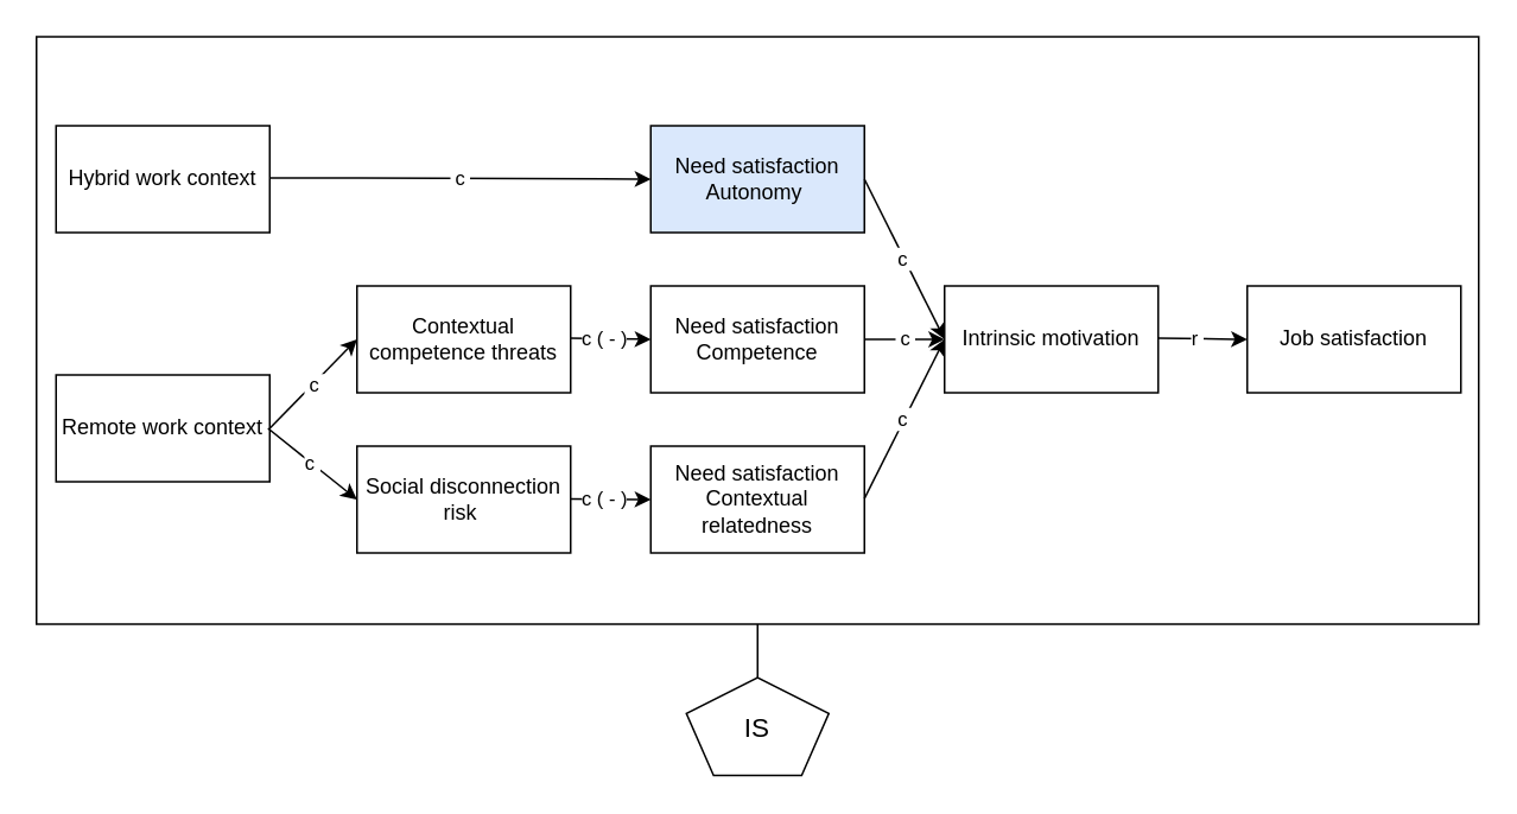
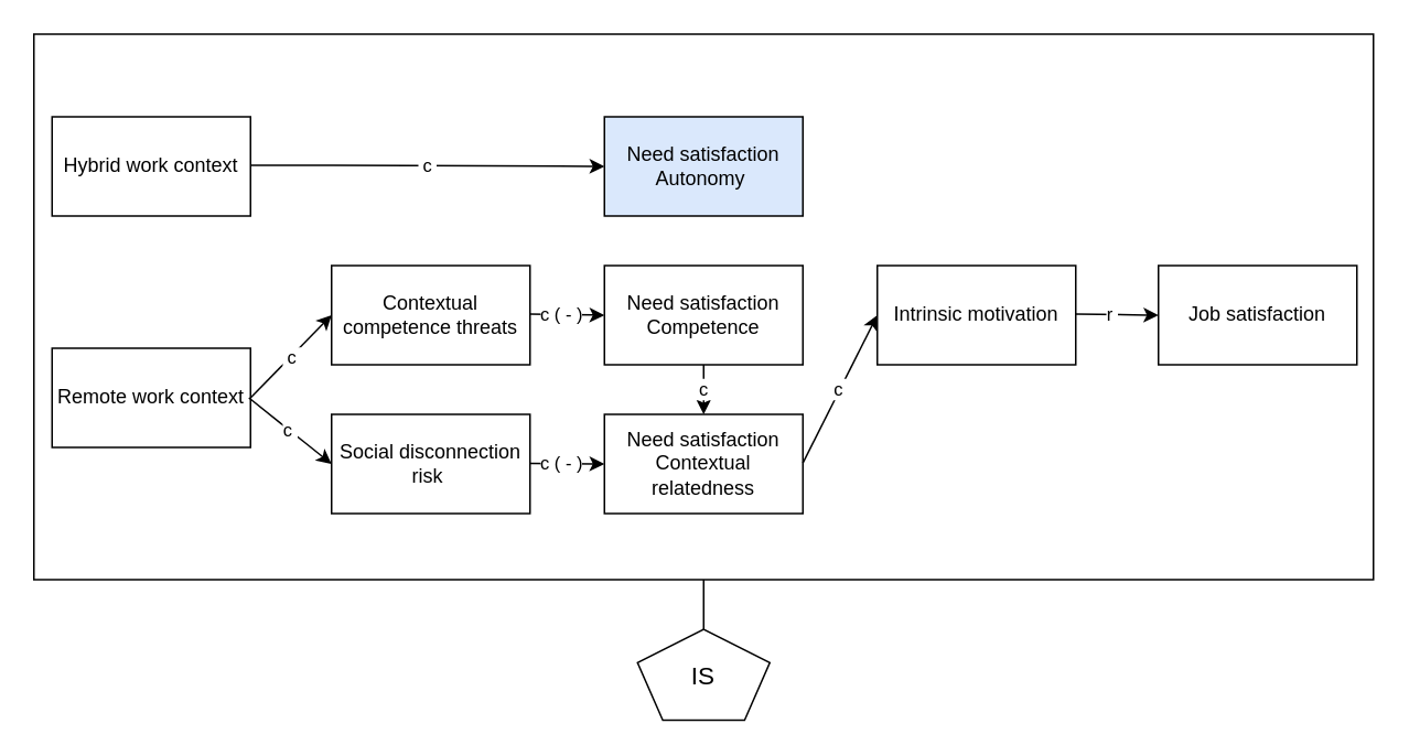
  <mxCell id="0" />
  <mxCell id="1" parent="0" />
  <mxCell id="2" value="" style="rounded=0;whiteSpace=wrap;html=1;" vertex="1" parent="1"><mxGeometry x="20" y="20" width="810" height="330" as="geometry" /></mxCell>
  <mxCell id="3" value="Remote work context" style="rounded=0;whiteSpace=wrap;html=1;" vertex="1" parent="1"><mxGeometry x="31" y="210" width="120" height="60" as="geometry" /></mxCell>
  <mxCell id="4" value="Hybrid work context" style="rounded=0;whiteSpace=wrap;html=1;" vertex="1" parent="1"><mxGeometry x="31" y="70" width="120" height="60" as="geometry" /></mxCell>
  <mxCell id="5" value="Contextual competence threats" style="rounded=0;whiteSpace=wrap;html=1;" vertex="1" parent="1"><mxGeometry x="200" y="160" width="120" height="60" as="geometry" /></mxCell>
  <mxCell id="6" value="Social disconnection risk&amp;nbsp;" style="rounded=0;whiteSpace=wrap;html=1;" vertex="1" parent="1"><mxGeometry x="200" y="250" width="120" height="60" as="geometry" /></mxCell>
- <mxCell id="7" value="&amp;nbsp;c&amp;nbsp;" style="edgeStyle=orthogonalEdgeStyle;rounded=0;orthogonalLoop=1;jettySize=auto;html=1;" edge="1" parent="1" source="8" target="11"><mxGeometry relative="1" as="geometry" /></mxCell>
+ <mxCell id="7" value="&amp;nbsp;c&amp;nbsp;" style="edgeStyle=orthogonalEdgeStyle;rounded=0;orthogonalLoop=1;jettySize=auto;html=1;" edge="1" parent="1" source="8" target="9"><mxGeometry relative="1" as="geometry" /></mxCell>
  <mxCell id="8" value="Need satisfaction Competence" style="rounded=0;whiteSpace=wrap;html=1;" vertex="1" parent="1"><mxGeometry x="365" y="160" width="120" height="60" as="geometry" /></mxCell>
  <mxCell id="9" value="Need satisfaction Contextual relatedness" style="rounded=0;whiteSpace=wrap;html=1;" vertex="1" parent="1"><mxGeometry x="365" y="250" width="120" height="60" as="geometry" /></mxCell>
  <mxCell id="10" value="Need satisfaction Autonomy&amp;nbsp;" style="rounded=0;whiteSpace=wrap;html=1;fillColor=#dae8fc;" vertex="1" parent="1"><mxGeometry x="365" y="70" width="120" height="60" as="geometry" /></mxCell>
  <mxCell id="11" value="Intrinsic motivation" style="rounded=0;whiteSpace=wrap;html=1;" vertex="1" parent="1"><mxGeometry x="530" y="160" width="120" height="60" as="geometry" /></mxCell>
  <mxCell id="12" value="Job satisfaction" style="rounded=0;whiteSpace=wrap;html=1;" vertex="1" parent="1"><mxGeometry x="700" y="160" width="120" height="60" as="geometry" /></mxCell>
  <mxCell id="13" value="" style="endArrow=classic;html=1;rounded=0;entryX=0;entryY=0.5;entryDx=0;entryDy=0;exitX=1;exitY=0.5;exitDx=0;exitDy=0;" edge="1" parent="1" source="3" target="5"><mxGeometry relative="1" as="geometry"><mxPoint x="150" y="230" as="sourcePoint" /><mxPoint x="250" y="230" as="targetPoint" /></mxGeometry></mxCell>
  <mxCell id="14" value="&amp;nbsp;c&amp;nbsp;" style="edgeLabel;resizable=0;html=1;;align=center;verticalAlign=middle;" connectable="0" vertex="1" parent="13"><mxGeometry relative="1" as="geometry" /></mxCell>
  <mxCell id="15" value="" style="endArrow=classic;html=1;rounded=0;entryX=0;entryY=0.5;entryDx=0;entryDy=0;" edge="1" parent="1" target="6"><mxGeometry relative="1" as="geometry"><mxPoint x="150" y="240" as="sourcePoint" /><mxPoint x="250" y="240" as="targetPoint" /></mxGeometry></mxCell>
  <mxCell id="16" value="c&amp;nbsp;" style="edgeLabel;resizable=0;html=1;;align=center;verticalAlign=middle;" connectable="0" vertex="1" parent="15"><mxGeometry relative="1" as="geometry" /></mxCell>
  <mxCell id="17" value="" style="endArrow=classic;html=1;rounded=0;entryX=0;entryY=0.5;entryDx=0;entryDy=0;" edge="1" parent="1" target="8"><mxGeometry relative="1" as="geometry"><mxPoint x="320" y="189.37" as="sourcePoint" /><mxPoint x="420" y="189.37" as="targetPoint" /></mxGeometry></mxCell>
  <mxCell id="18" value="c ( - )" style="edgeLabel;resizable=0;html=1;;align=center;verticalAlign=middle;" connectable="0" vertex="1" parent="17"><mxGeometry relative="1" as="geometry"><mxPoint x="-4" as="offset" /></mxGeometry></mxCell>
  <mxCell id="19" value="" style="endArrow=classic;html=1;rounded=0;entryX=0;entryY=0.5;entryDx=0;entryDy=0;" edge="1" parent="1" target="11"><mxGeometry relative="1" as="geometry"><mxPoint x="485" y="279.38" as="sourcePoint" /><mxPoint x="585" y="279.38" as="targetPoint" /></mxGeometry></mxCell>
  <mxCell id="20" value="c&amp;nbsp;" style="edgeLabel;resizable=0;html=1;;align=center;verticalAlign=middle;" connectable="0" vertex="1" parent="19"><mxGeometry relative="1" as="geometry" /></mxCell>
- <mxCell id="21" value="" style="endArrow=classic;html=1;rounded=0;entryX=0;entryY=0.5;entryDx=0;entryDy=0;exitX=1;exitY=0.5;exitDx=0;exitDy=0;" edge="1" parent="1" source="10" target="11"><mxGeometry relative="1" as="geometry"><mxPoint x="470" y="99.38" as="sourcePoint" /><mxPoint x="570" y="99.38" as="targetPoint" /></mxGeometry></mxCell>
- <mxCell id="22" value="c&amp;nbsp;" style="edgeLabel;resizable=0;html=1;;align=center;verticalAlign=middle;" connectable="0" vertex="1" parent="21"><mxGeometry relative="1" as="geometry" /></mxCell>
  <mxCell id="23" value="" style="endArrow=classic;html=1;rounded=0;entryX=0;entryY=0.5;entryDx=0;entryDy=0;" edge="1" parent="1" target="12"><mxGeometry relative="1" as="geometry"><mxPoint x="650" y="189.38" as="sourcePoint" /><mxPoint x="750" y="189.38" as="targetPoint" /></mxGeometry></mxCell>
  <mxCell id="24" value="r&amp;nbsp;" style="edgeLabel;resizable=0;html=1;;align=center;verticalAlign=middle;" connectable="0" vertex="1" parent="23"><mxGeometry relative="1" as="geometry"><mxPoint x="-3" as="offset" /></mxGeometry></mxCell>
  <mxCell id="25" value="" style="endArrow=classic;html=1;rounded=0;entryX=0;entryY=0.5;entryDx=0;entryDy=0;" edge="1" parent="1" target="10"><mxGeometry relative="1" as="geometry"><mxPoint x="151" y="99.38" as="sourcePoint" /><mxPoint x="251" y="99.38" as="targetPoint" /><Array as="points"><mxPoint x="201" y="99.38" /></Array></mxGeometry></mxCell>
  <mxCell id="26" value="&amp;nbsp;c&amp;nbsp;" style="edgeLabel;resizable=0;html=1;;align=center;verticalAlign=middle;" connectable="0" vertex="1" parent="25"><mxGeometry relative="1" as="geometry" /></mxCell>
  <mxCell id="27" value="IS" style="whiteSpace=wrap;html=1;shape=mxgraph.basic.pentagon;fontStyle=0;fontSize=15;" vertex="1" parent="1"><mxGeometry x="385" y="380" width="80" height="55" as="geometry" /></mxCell>
  <mxCell id="28" value="" style="endArrow=none;html=1;rounded=0;entryX=0.5;entryY=0;entryDx=0;entryDy=0;entryPerimeter=0;exitX=0.5;exitY=1;exitDx=0;exitDy=0;" edge="1" parent="1" source="2" target="27"><mxGeometry width="50" height="50" relative="1" as="geometry"><mxPoint x="450" y="220" as="sourcePoint" /><mxPoint x="500" y="170" as="targetPoint" /></mxGeometry></mxCell>
  <mxCell id="29" value="" style="endArrow=classic;html=1;rounded=0;entryX=0;entryY=0.5;entryDx=0;entryDy=0;" edge="1" parent="1" target="9"><mxGeometry relative="1" as="geometry"><mxPoint x="320" y="279.6" as="sourcePoint" /><mxPoint x="420" y="279.6" as="targetPoint" /></mxGeometry></mxCell>
  <mxCell id="30" value="c ( - )" style="edgeLabel;resizable=0;html=1;;align=center;verticalAlign=middle;" connectable="0" vertex="1" parent="29"><mxGeometry relative="1" as="geometry"><mxPoint x="-4" as="offset" /></mxGeometry></mxCell>
